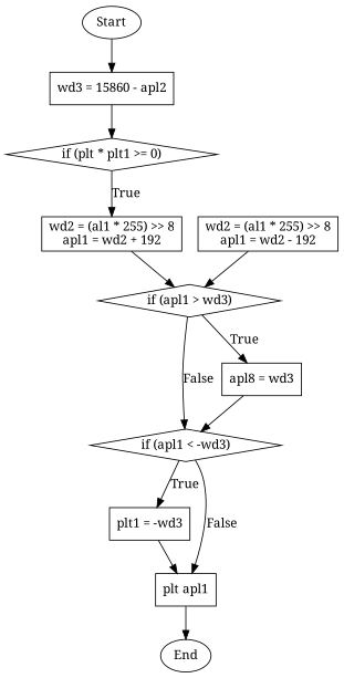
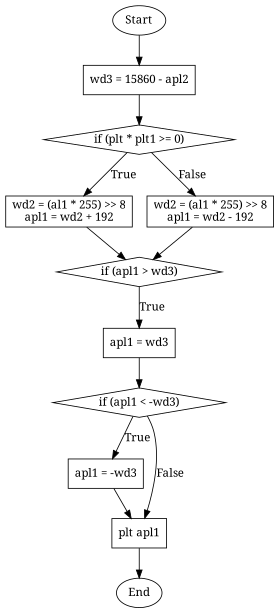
  digraph {
    fontname="Noto Serif"
    rankdir=TB
    node [fontname="Noto Serif" shape=box]
    edge [fontname="Noto Serif"]
    n1 [label=Start shape=ellipse]
    n2 [label="wd3 = 15860 - apl2"]
    n3 [label="if (plt * plt1 >= 0)" shape=diamond]
    n4 [label=End shape=ellipse]
    n5 [label="wd2 = (al1 * 255) >> 8\napl1 = wd2 + 192"]
    n6 [label="wd2 = (al1 * 255) >> 8\napl1 = wd2 - 192"]
    n7 [label="if (apl1 > wd3)" shape=diamond]
    n8 [label="if (apl1 < -wd3)" shape=diamond]
-   n9 [label="apl8 = wd3"]
-   n10 [label="plt1 = -wd3"]
+   n9 [label="apl1 = wd3"]
+   n10 [label="apl1 = -wd3"]
    n11 [label="plt apl1"]
    n1 -> n2
    n2 -> n3
    n3 -> n5 [label=True]
+   n3 -> n6 [label=False]
    n5 -> n7
    n6 -> n7
-   n7 -> n8 [label=False]
    n7 -> n9 [label=True]
    n8 -> n10 [label=True]
    n8 -> n11 [label=False]
    n9 -> n8
    n10 -> n11
    n11 -> n4
  }
